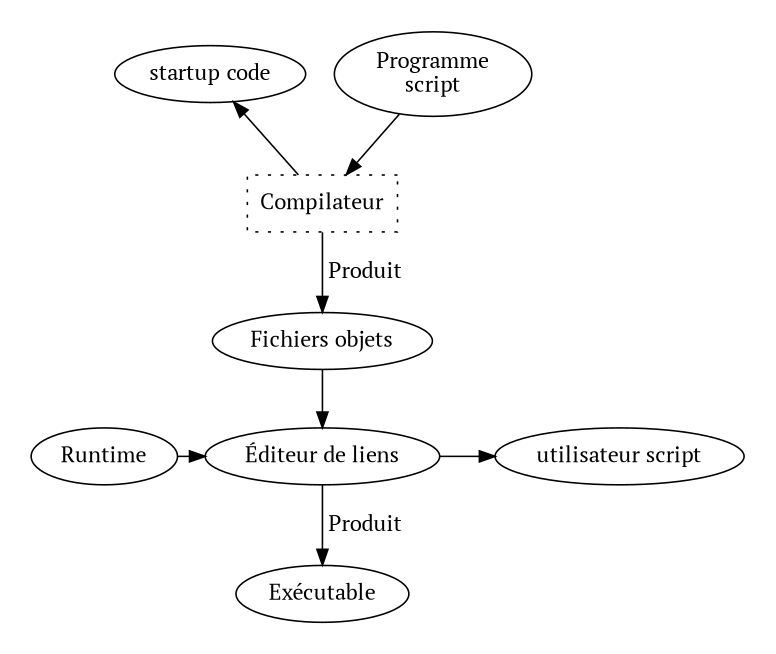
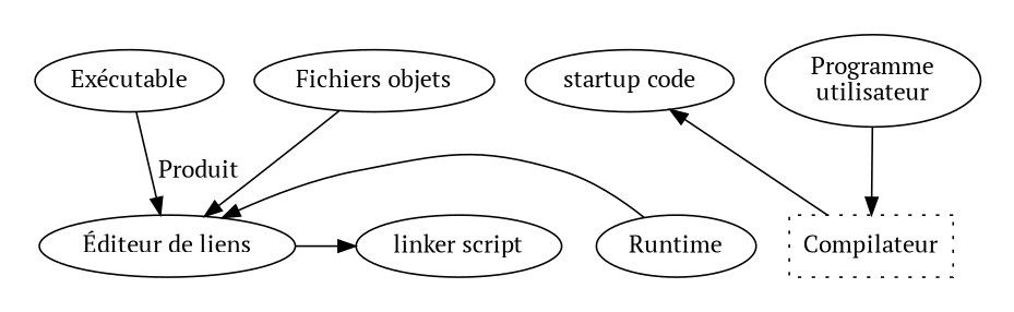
  digraph {
    fontname="PT Serif"
    node [fontname="PT Serif"]
    edge [fontname="PT Serif"]
-   n1 [label="Programme\nscript"]
+   n1 [label="Programme\nutilisateur"]
    n2 [label="startup code"]
    n3 [label=Runtime]
-   n4 [label="utilisateur script"]
+   n4 [label="linker script"]
    n5 [label="Éditeur de liens"]
    n6 [label=Compilateur shape=box style=dotted]
    n7 [label="Fichiers objets"]
    n8 [label="Exécutable"]
    subgraph cluster_1 {
      labelloc=t
      penwidth=0
      n6
      n7
      n8
      subgraph sub_2 {
        labelloc=t
        penwidth=0
        rank=same
        n1
        n2
      }
      subgraph sub_3 {
        labelloc=t
        penwidth=0
        rank=same
        n3
        n4
        n5
      }
    }
    n1 -> n6
    n3 -> n5 [minlen=0 weight=0]
    n5 -> n4
-   n5 -> n8 [label=" Produit"]
+   n8 -> n5 [label=" Produit"]
    n6 -> n2
-   n6 -> n7 [label=" Produit"]
    n7 -> n5
  }
